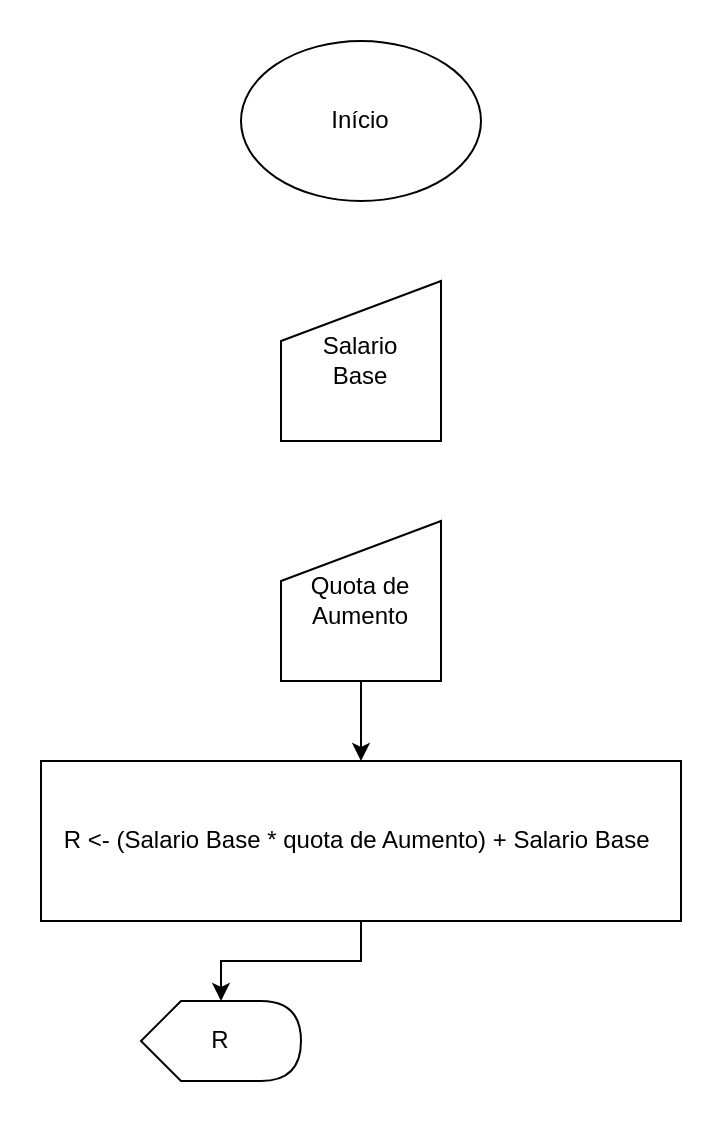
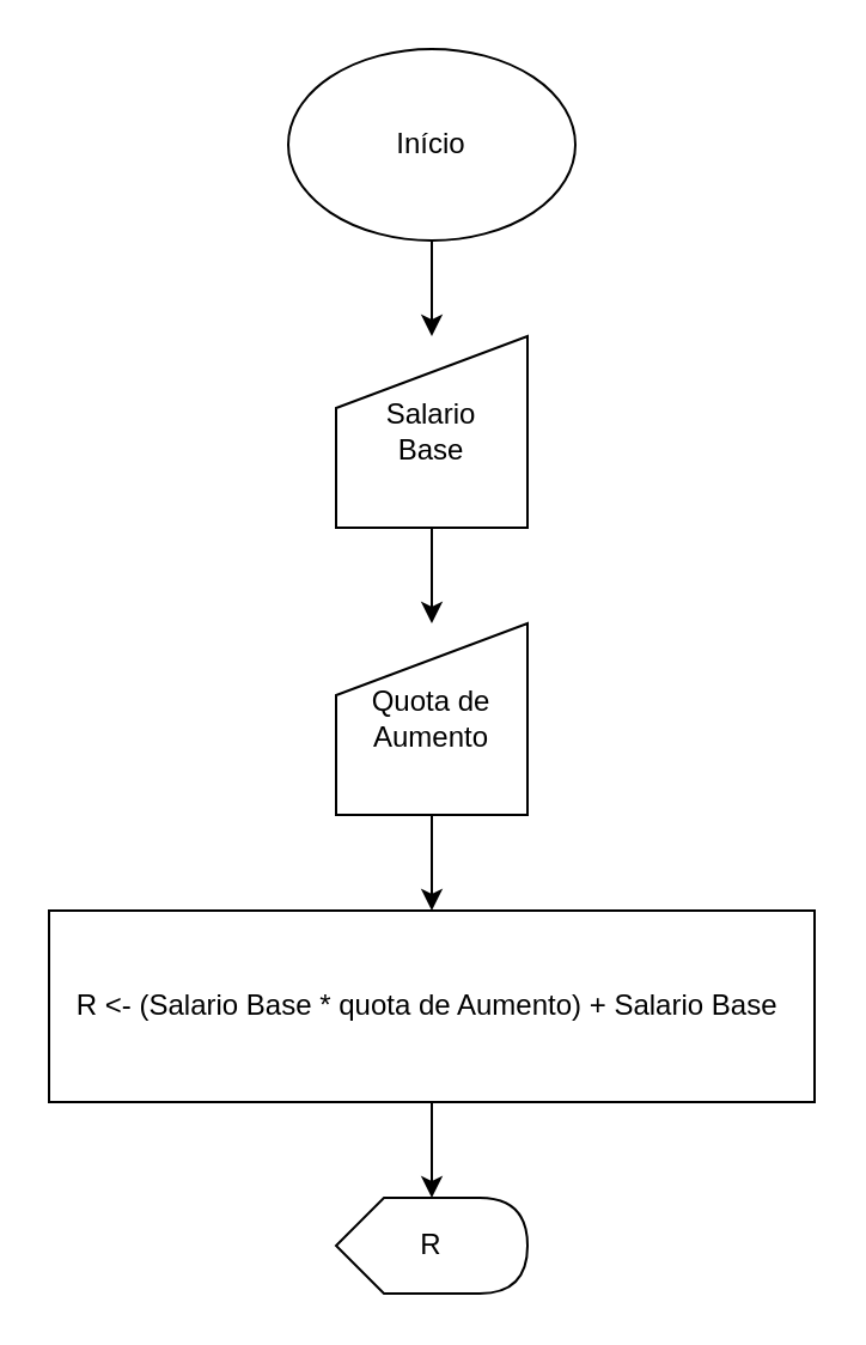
  <mxCell id="0" />
  <mxCell id="1" parent="0" />
+ <mxCell id="2" value="" style="edgeStyle=orthogonalEdgeStyle;rounded=0;orthogonalLoop=1;jettySize=auto;html=1;" edge="1" parent="1" source="3" target="5"><mxGeometry relative="1" as="geometry" /></mxCell>
  <mxCell id="3" value="Início" style="ellipse;whiteSpace=wrap;html=1;" vertex="1" parent="1"><mxGeometry x="120" width="120" height="80" as="geometry" y="20" /></mxCell>
+ <mxCell id="4" value="" style="edgeStyle=orthogonalEdgeStyle;rounded=0;orthogonalLoop=1;jettySize=auto;html=1;" edge="1" parent="1" source="5" target="7"><mxGeometry relative="1" as="geometry" /></mxCell>
  <mxCell id="5" value="Salario&lt;br&gt;Base" style="shape=manualInput;whiteSpace=wrap;html=1;" vertex="1" parent="1"><mxGeometry x="140" y="140" width="80" height="80" as="geometry" /></mxCell>
  <mxCell id="6" value="" style="edgeStyle=orthogonalEdgeStyle;rounded=0;orthogonalLoop=1;jettySize=auto;html=1;" edge="1" parent="1" source="7" target="9"><mxGeometry relative="1" as="geometry" /></mxCell>
  <mxCell id="7" value="Quota de Aumento" style="shape=manualInput;whiteSpace=wrap;html=1;" vertex="1" parent="1"><mxGeometry x="140" y="260" width="80" height="80" as="geometry" /></mxCell>
  <mxCell id="8" value="" style="edgeStyle=orthogonalEdgeStyle;rounded=0;orthogonalLoop=1;jettySize=auto;html=1;" edge="1" parent="1" source="9" target="10"><mxGeometry relative="1" as="geometry" /></mxCell>
  <mxCell id="9" value="R &amp;lt;- (Salario Base * quota de Aumento) + Salario Base&amp;nbsp;" style="rounded=0;whiteSpace=wrap;html=1;" vertex="1" parent="1"><mxGeometry y="380" width="320" height="80" as="geometry" x="20" /></mxCell>
- <mxCell id="10" value="R" style="shape=display;whiteSpace=wrap;html=1;" vertex="1" parent="1"><mxGeometry x="70" y="500" width="80" height="40" as="geometry" /></mxCell>
+ <mxCell id="10" value="R" style="shape=display;whiteSpace=wrap;html=1;" vertex="1" parent="1"><mxGeometry x="140" y="500" width="80" height="40" as="geometry" /></mxCell>
